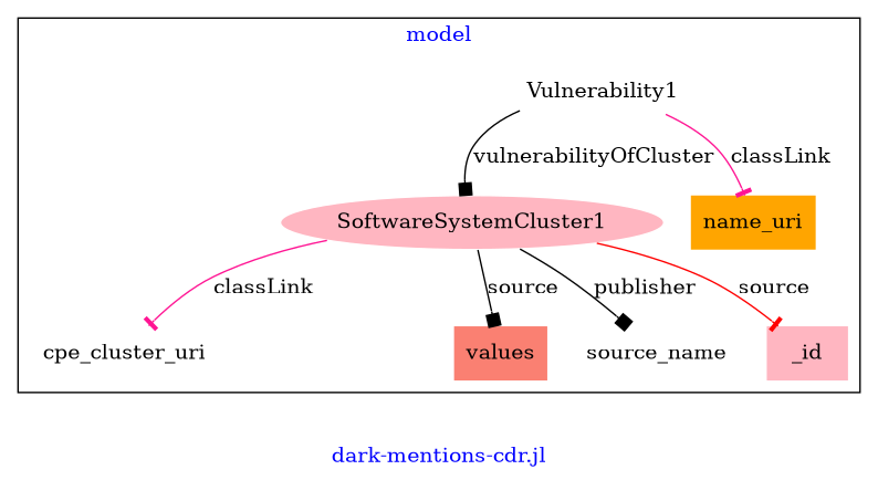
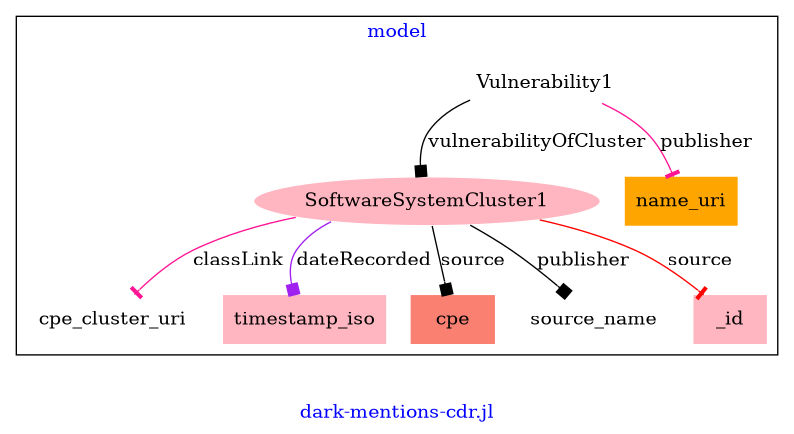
  digraph {
    fontcolor=blue
    label="dark-mentions-cdr.jl"
    remincross=true
    node [fillcolor=lightpink style=filled shape=plaintext]
    edge [arrowhead=box color=black fontcolor=black]
    n1 [color=white label=SoftwareSystemCluster1 shape=""]
    n2 [fillcolor=white label=cpe_cluster_uri]
-   n4 [fillcolor=salmon label=values]
+   n3 [label=timestamp_iso]
+   n4 [fillcolor=salmon label=cpe]
    n5 [fillcolor=white label=source_name]
    n6 [label=_id]
    n7 [color=white fillcolor=white label=Vulnerability1 shape=""]
    n8 [fillcolor=orange label=name_uri]
    subgraph cluster_1 {
      label=model
      n1
      n2
+     n3
      n4
      n5
      n6
      n7
      n8
    }
    n1 -> n2 [arrowhead=tee color=deeppink label=classLink]
+   n1 -> n3 [color=purple label=dateRecorded]
    n1 -> n4 [label=source]
    n1 -> n5 [label=publisher]
    n1 -> n6 [arrowhead=tee color=red label=source]
    n7 -> n1 [label=vulnerabilityOfCluster]
-   n7 -> n8 [arrowhead=tee color=deeppink label=classLink]
+   n7 -> n8 [arrowhead=tee color=deeppink label=publisher]
  }
